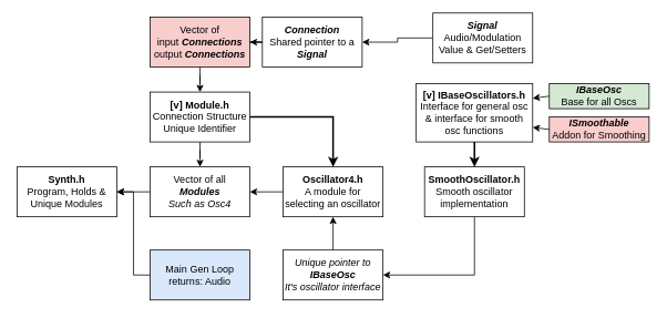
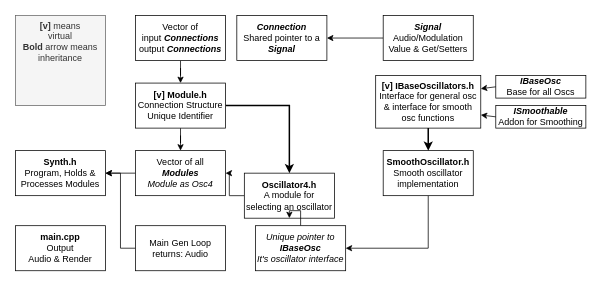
  <mxCell id="0" />
  <mxCell id="1" parent="0" />
- <mxCell id="3" value="&lt;div&gt;&lt;b&gt;Synth.h&lt;/b&gt;&lt;/div&gt;&lt;div&gt;Program, Holds &amp;amp; Unique Modules&lt;br&gt;&lt;/div&gt;" style="rounded=0;whiteSpace=wrap;html=1;" parent="1" vertex="1"><mxGeometry x="20" y="200" width="120" height="60" as="geometry" /></mxCell>
+ <mxCell id="2" value="&lt;div&gt;&lt;b&gt;main.cpp&lt;/b&gt;&lt;br&gt;&lt;/div&gt;&lt;div&gt;Output&lt;/div&gt;&lt;div&gt;Audio &amp;amp; Render&lt;br&gt;&lt;/div&gt;" style="rounded=0;whiteSpace=wrap;html=1;" parent="1" vertex="1"><mxGeometry x="20" y="300" width="120" height="60" as="geometry" /></mxCell>
+ <mxCell id="3" value="&lt;div&gt;&lt;b&gt;Synth.h&lt;/b&gt;&lt;/div&gt;&lt;div&gt;Program, Holds &amp;amp; Processes Modules&lt;br&gt;&lt;/div&gt;" style="rounded=0;whiteSpace=wrap;html=1;" parent="1" vertex="1"><mxGeometry x="20" y="200" width="120" height="60" as="geometry" /></mxCell>
  <mxCell id="4" style="edgeStyle=orthogonalEdgeStyle;rounded=0;orthogonalLoop=1;jettySize=auto;html=1;exitX=0;exitY=0.5;exitDx=0;exitDy=0;" edge="1" parent="1" source="5" target="3"><mxGeometry relative="1" as="geometry" /></mxCell>
- <mxCell id="5" value="&lt;div&gt;Vector of all&lt;/div&gt;&lt;div&gt;&lt;b&gt;&lt;i&gt;Modules&lt;/i&gt;&lt;/b&gt;&lt;/div&gt;&lt;div&gt;&lt;i&gt;Such as Osc4&lt;/i&gt;&lt;br&gt;&lt;/div&gt;" style="rounded=0;whiteSpace=wrap;html=1;" parent="1" vertex="1"><mxGeometry x="180" y="200" width="120" height="60" as="geometry" /></mxCell>
+ <mxCell id="5" value="&lt;div&gt;Vector of all&lt;/div&gt;&lt;div&gt;&lt;b&gt;&lt;i&gt;Modules&lt;/i&gt;&lt;/b&gt;&lt;/div&gt;&lt;div&gt;&lt;i&gt;Module as Osc4&lt;/i&gt;&lt;br&gt;&lt;/div&gt;" style="rounded=0;whiteSpace=wrap;html=1;" parent="1" vertex="1"><mxGeometry x="180" y="200" width="120" height="60" as="geometry" /></mxCell>
  <mxCell id="6" style="edgeStyle=orthogonalEdgeStyle;rounded=0;orthogonalLoop=1;jettySize=auto;html=1;exitX=0;exitY=0.5;exitDx=0;exitDy=0;entryX=1;entryY=0.5;entryDx=0;entryDy=0;" edge="1" parent="1" source="7" target="3"><mxGeometry relative="1" as="geometry" /></mxCell>
- <mxCell id="7" value="&lt;div&gt;Main Gen Loop&lt;/div&gt;&lt;div&gt;returns: Audio&lt;br&gt;&lt;/div&gt;" style="rounded=0;whiteSpace=wrap;html=1;fillColor=#dae8fc;" parent="1" vertex="1"><mxGeometry x="180" y="300" width="120" height="60" as="geometry" /></mxCell>
+ <mxCell id="7" value="&lt;div&gt;Main Gen Loop&lt;/div&gt;&lt;div&gt;returns: Audio&lt;br&gt;&lt;/div&gt;" style="rounded=0;whiteSpace=wrap;html=1;" parent="1" vertex="1"><mxGeometry x="180" y="300" width="120" height="60" as="geometry" /></mxCell>
  <mxCell id="8" value="" style="edgeStyle=orthogonalEdgeStyle;rounded=0;orthogonalLoop=1;jettySize=auto;html=1;" parent="1" source="13" target="11" edge="1"><mxGeometry relative="1" as="geometry" /></mxCell>
  <mxCell id="9" style="edgeStyle=orthogonalEdgeStyle;rounded=0;orthogonalLoop=1;jettySize=auto;html=1;exitX=0.5;exitY=1;exitDx=0;exitDy=0;" edge="1" parent="1" source="11" target="5"><mxGeometry relative="1" as="geometry" /></mxCell>
  <mxCell id="10" style="edgeStyle=orthogonalEdgeStyle;rounded=0;orthogonalLoop=1;jettySize=auto;html=1;exitX=1;exitY=0.5;exitDx=0;exitDy=0;strokeWidth=2;" edge="1" parent="1" source="11" target="18"><mxGeometry relative="1" as="geometry" /></mxCell>
  <mxCell id="11" value="&lt;div&gt;&lt;b&gt;[v] Module.h&lt;/b&gt;&lt;/div&gt;&lt;div&gt;Connection Structure&lt;/div&gt;&lt;div&gt;Unique Identifier&lt;/div&gt;" style="whiteSpace=wrap;html=1;" parent="1" vertex="1"><mxGeometry x="180" y="110" width="120" height="60" as="geometry" /></mxCell>
- <mxCell id="12" style="edgeStyle=orthogonalEdgeStyle;rounded=0;orthogonalLoop=1;jettySize=auto;html=1;" parent="1" source="14" target="13" edge="1"><mxGeometry relative="1" as="geometry" /></mxCell>
- <mxCell id="13" value="&lt;div&gt;Vector of &lt;br&gt;&lt;/div&gt;&lt;div&gt;input &lt;b&gt;&lt;i&gt;Connections&lt;/i&gt;&lt;/b&gt;&lt;/div&gt;&lt;div&gt;output&lt;b&gt;&lt;i&gt; Connections&lt;br&gt;&lt;/i&gt;&lt;/b&gt;&lt;/div&gt;" style="whiteSpace=wrap;html=1;fillColor=#f8cecc;" parent="1" vertex="1"><mxGeometry x="180" y="20" width="120" height="60" as="geometry" /></mxCell>
+ <mxCell id="13" value="&lt;div&gt;Vector of &lt;br&gt;&lt;/div&gt;&lt;div&gt;input &lt;b&gt;&lt;i&gt;Connections&lt;/i&gt;&lt;/b&gt;&lt;/div&gt;&lt;div&gt;output&lt;b&gt;&lt;i&gt; Connections&lt;br&gt;&lt;/i&gt;&lt;/b&gt;&lt;/div&gt;" style="whiteSpace=wrap;html=1;" parent="1" vertex="1"><mxGeometry x="180" y="20" width="120" height="60" as="geometry" /></mxCell>
  <mxCell id="14" value="&lt;div&gt;&lt;b&gt;&lt;i&gt;Connection&lt;/i&gt;&lt;/b&gt;&lt;/div&gt;&lt;div&gt;Shared pointer to a&lt;/div&gt;&lt;div&gt;&lt;b&gt;&lt;i&gt;Signal&lt;/i&gt;&lt;/b&gt;&lt;br&gt;&lt;/div&gt;" style="whiteSpace=wrap;html=1;" parent="1" vertex="1"><mxGeometry x="315" y="20" width="120" height="60" as="geometry" /></mxCell>
  <mxCell id="15" style="edgeStyle=orthogonalEdgeStyle;rounded=0;orthogonalLoop=1;jettySize=auto;html=1;exitX=0;exitY=0.5;exitDx=0;exitDy=0;" edge="1" parent="1" source="16" target="14"><mxGeometry relative="1" as="geometry" /></mxCell>
- <mxCell id="16" value="&lt;div&gt;&lt;b&gt;&lt;i&gt;Signal&lt;/i&gt;&lt;/b&gt;&lt;/div&gt;&lt;div&gt;Audio/Modulation Value &amp;amp; Get/Setters&lt;/div&gt;" style="whiteSpace=wrap;html=1;" vertex="1" parent="1"><mxGeometry x="520" y="15" width="120" height="60" as="geometry" /></mxCell>
+ <mxCell id="16" value="&lt;div&gt;&lt;b&gt;&lt;i&gt;Signal&lt;/i&gt;&lt;/b&gt;&lt;/div&gt;&lt;div&gt;Audio/Modulation Value &amp;amp; Get/Setters&lt;/div&gt;" style="whiteSpace=wrap;html=1;" vertex="1" parent="1"><mxGeometry x="510" y="20" width="120" height="60" as="geometry" /></mxCell>
  <mxCell id="17" style="edgeStyle=orthogonalEdgeStyle;rounded=0;orthogonalLoop=1;jettySize=auto;html=1;exitX=0;exitY=0.5;exitDx=0;exitDy=0;" edge="1" parent="1" source="18" target="5"><mxGeometry relative="1" as="geometry" /></mxCell>
- <mxCell id="18" value="&lt;div&gt;&lt;b&gt;Oscillator4.h&lt;/b&gt;&lt;/div&gt;&lt;div&gt;A module for selecting an oscillator&lt;/div&gt;" style="whiteSpace=wrap;html=1;" vertex="1" parent="1"><mxGeometry x="340" y="200" width="120" height="60" as="geometry" /></mxCell>
+ <mxCell id="18" value="&lt;div&gt;&lt;b&gt;Oscillator4.h&lt;/b&gt;&lt;/div&gt;&lt;div&gt;A module for selecting an oscillator&lt;/div&gt;" style="whiteSpace=wrap;html=1;" vertex="1" parent="1"><mxGeometry x="325" y="230" width="120" height="60" as="geometry" /></mxCell>
  <mxCell id="19" style="edgeStyle=orthogonalEdgeStyle;rounded=0;orthogonalLoop=1;jettySize=auto;html=1;exitX=0.5;exitY=0;exitDx=0;exitDy=0;" edge="1" parent="1" source="20" target="18"><mxGeometry relative="1" as="geometry" /></mxCell>
  <mxCell id="20" value="&lt;div&gt;&lt;i&gt;Unique pointer to&lt;b&gt; &lt;/b&gt;&lt;/i&gt;&lt;b&gt;&lt;i&gt;IBaseOsc&lt;/i&gt;&lt;/b&gt;&lt;/div&gt;&lt;i&gt;It's oscillator interface&lt;/i&gt;" style="whiteSpace=wrap;html=1;" vertex="1" parent="1"><mxGeometry x="340" y="300" width="120" height="60" as="geometry" /></mxCell>
+ <mxCell id="21" value="&lt;div&gt;&lt;div&gt;&lt;b&gt;[v]&lt;/b&gt; means&lt;/div&gt;&lt;div&gt;virtual&lt;/div&gt;&lt;div&gt;&lt;b&gt;Bold&lt;/b&gt; arrow means inheritance&lt;/div&gt;&lt;/div&gt;" style="whiteSpace=wrap;html=1;absoluteArcSize=0;verticalAlign=top;fillColor=#f5f5f5;strokeColor=#666666;fontColor=#333333;" vertex="1" parent="1"><mxGeometry x="20" y="20" width="120" height="120" as="geometry" /></mxCell>
  <mxCell id="22" value="" style="group" vertex="1" connectable="0" parent="1"><mxGeometry x="500" y="100" width="280" height="70" as="geometry" /></mxCell>
  <mxCell id="23" value="&lt;div&gt;&lt;b&gt;[v] IBaseOscillators.h&lt;/b&gt;&lt;/div&gt;&lt;div&gt;Interface for general osc &amp;amp; interface for smooth osc functions&lt;br&gt;&lt;/div&gt;" style="whiteSpace=wrap;html=1;" vertex="1" parent="22"><mxGeometry width="140" height="70" as="geometry" /></mxCell>
- <mxCell id="24" value="&lt;div&gt;&lt;b&gt;&lt;i&gt;IBaseOsc&lt;/i&gt;&lt;/b&gt;&lt;/div&gt;&lt;div&gt;Base for all Oscs&lt;br&gt;&lt;/div&gt;" style="whiteSpace=wrap;html=1;fillColor=#d5e8d4;" vertex="1" parent="22"><mxGeometry x="160" width="120" height="30" as="geometry" /></mxCell>
- <mxCell id="25" value="&lt;div&gt;&lt;b&gt;&lt;i&gt;ISmoothable&lt;/i&gt;&lt;/b&gt;&lt;/div&gt;&lt;div&gt;Addon for Smoothing&lt;br&gt;&lt;/div&gt;" style="whiteSpace=wrap;html=1;fillColor=#f8cecc;" vertex="1" parent="22"><mxGeometry x="160" y="40" width="120" height="30" as="geometry" /></mxCell>
+ <mxCell id="24" value="&lt;div&gt;&lt;b&gt;&lt;i&gt;IBaseOsc&lt;/i&gt;&lt;/b&gt;&lt;/div&gt;&lt;div&gt;Base for all Oscs&lt;br&gt;&lt;/div&gt;" style="whiteSpace=wrap;html=1;" vertex="1" parent="22"><mxGeometry x="160" width="120" height="30" as="geometry" /></mxCell>
+ <mxCell id="25" value="&lt;div&gt;&lt;b&gt;&lt;i&gt;ISmoothable&lt;/i&gt;&lt;/b&gt;&lt;/div&gt;&lt;div&gt;Addon for Smoothing&lt;br&gt;&lt;/div&gt;" style="whiteSpace=wrap;html=1;" vertex="1" parent="22"><mxGeometry x="160" y="40" width="120" height="30" as="geometry" /></mxCell>
  <mxCell id="26" style="rounded=0;orthogonalLoop=1;jettySize=auto;html=1;exitX=0;exitY=0.5;exitDx=0;exitDy=0;entryX=1;entryY=0.25;entryDx=0;entryDy=0;" edge="1" parent="22" source="24" target="23"><mxGeometry relative="1" as="geometry" /></mxCell>
  <mxCell id="27" style="rounded=0;orthogonalLoop=1;jettySize=auto;html=1;exitX=0;exitY=0.5;exitDx=0;exitDy=0;entryX=1;entryY=0.75;entryDx=0;entryDy=0;" edge="1" parent="22" source="25" target="23"><mxGeometry relative="1" as="geometry" /></mxCell>
  <mxCell id="28" style="edgeStyle=orthogonalEdgeStyle;rounded=0;orthogonalLoop=1;jettySize=auto;html=1;exitX=0.5;exitY=1;exitDx=0;exitDy=0;entryX=1;entryY=0.5;entryDx=0;entryDy=0;" edge="1" parent="1" source="29" target="20"><mxGeometry relative="1" as="geometry" /></mxCell>
  <mxCell id="29" value="&lt;div&gt;&lt;b&gt;SmoothOscillator.h&lt;/b&gt;&lt;/div&gt;&lt;div&gt;Smooth oscillator implementation&lt;br&gt;&lt;/div&gt;" style="whiteSpace=wrap;html=1;" vertex="1" parent="1"><mxGeometry x="510" y="200" width="120" height="60" as="geometry" /></mxCell>
  <mxCell id="30" style="edgeStyle=orthogonalEdgeStyle;rounded=0;orthogonalLoop=1;jettySize=auto;html=1;strokeWidth=2;" edge="1" parent="1" source="23" target="29"><mxGeometry relative="1" as="geometry" /></mxCell>
